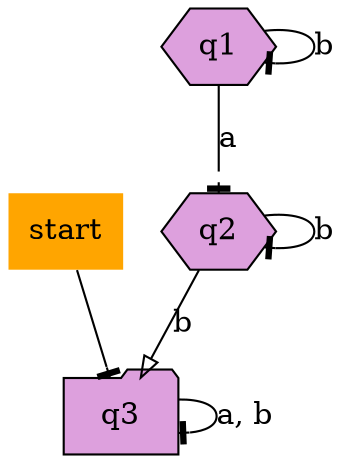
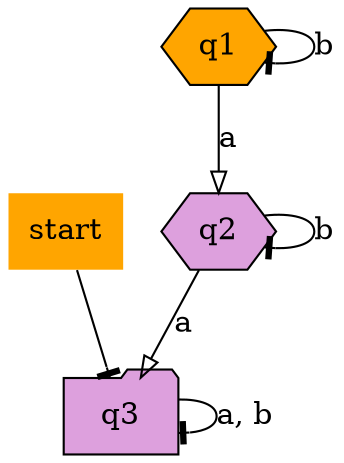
  digraph {
    rankdir=TB
    node [fillcolor=orange shape=hexagon style=filled]
    edge [arrowhead=tee]
    start [shape=none]
    q3 [fillcolor=plum shape=folder]
-   q1 [fillcolor=plum]
+   q1
    q2 [fillcolor=plum]
    start -> q3
    q3 -> q3 [label="a, b"]
    q1 -> q1 [label=b]
-   q1 -> q2 [label=a]
-   q2 -> q3 [arrowhead=onormal label=b]
+   q1 -> q2 [arrowhead=onormal label=a]
+   q2 -> q3 [arrowhead=onormal label=a]
    q2 -> q2 [label=b]
  }
